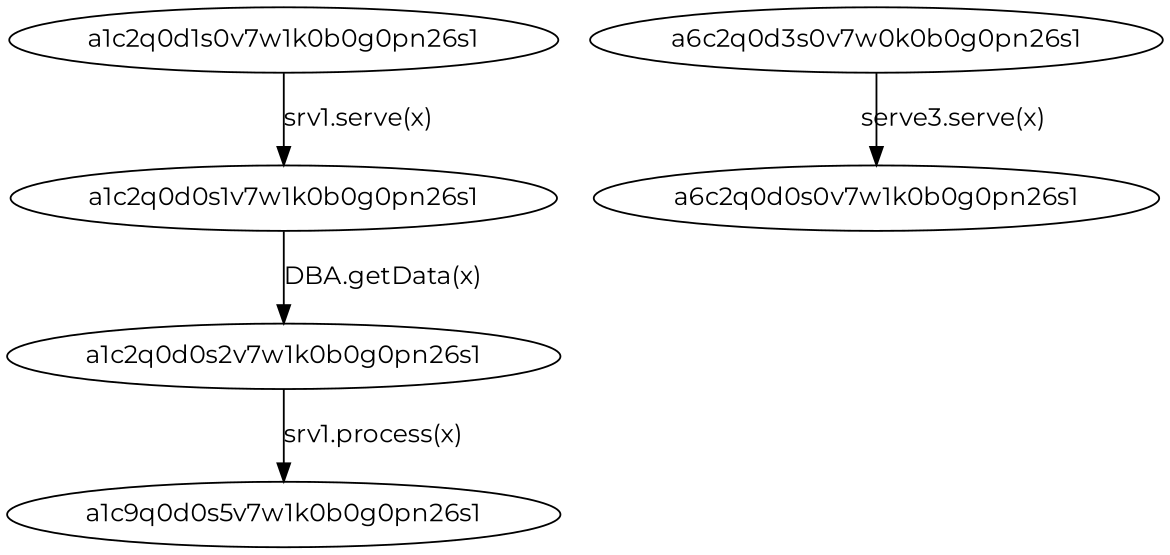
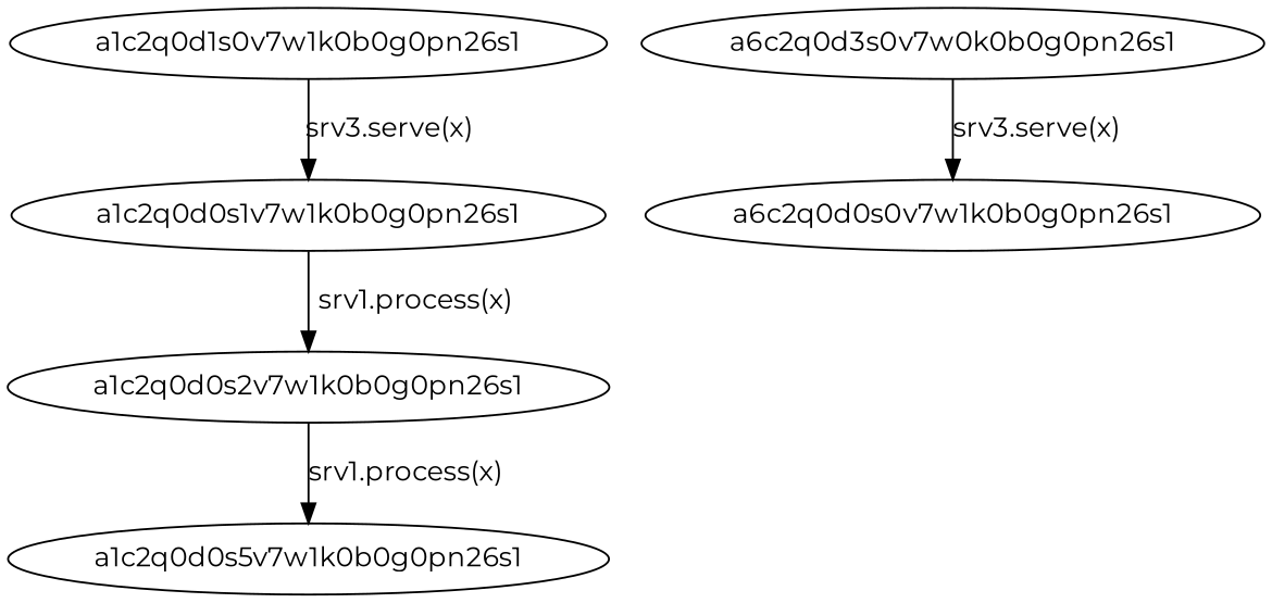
  digraph {
    fontname=Montserrat
    node [fontname=Montserrat]
    edge [fontname=Montserrat]
    a1c2q0d1s0v7w1k0b0g0pn26s1
    a1c2q0d0s1v7w1k0b0g0pn26s1
    a1c2q0d0s2v7w1k0b0g0pn26s1
-   a1c2q0d0s5v7w1k0b0g0pn26s1 [label=a1c9q0d0s5v7w1k0b0g0pn26s1]
+   a1c2q0d0s5v7w1k0b0g0pn26s1
    a6c2q0d3s0v7w0k0b0g0pn26s1
    a6c2q0d0s0v7w1k0b0g0pn26s1
-   a1c2q0d1s0v7w1k0b0g0pn26s1 -> a1c2q0d0s1v7w1k0b0g0pn26s1 [label="srv1.serve(x)"]
-   a1c2q0d0s1v7w1k0b0g0pn26s1 -> a1c2q0d0s2v7w1k0b0g0pn26s1 [label="DBA.getData(x)"]
+   a1c2q0d1s0v7w1k0b0g0pn26s1 -> a1c2q0d0s1v7w1k0b0g0pn26s1 [label="srv3.serve(x)"]
+   a1c2q0d0s1v7w1k0b0g0pn26s1 -> a1c2q0d0s2v7w1k0b0g0pn26s1 [label="srv1.process(x)"]
    a1c2q0d0s2v7w1k0b0g0pn26s1 -> a1c2q0d0s5v7w1k0b0g0pn26s1 [label="srv1.process(x)"]
-   a6c2q0d3s0v7w0k0b0g0pn26s1 -> a6c2q0d0s0v7w1k0b0g0pn26s1 [label="serve3.serve(x)"]
+   a6c2q0d3s0v7w0k0b0g0pn26s1 -> a6c2q0d0s0v7w1k0b0g0pn26s1 [label="srv3.serve(x)"]
  }
